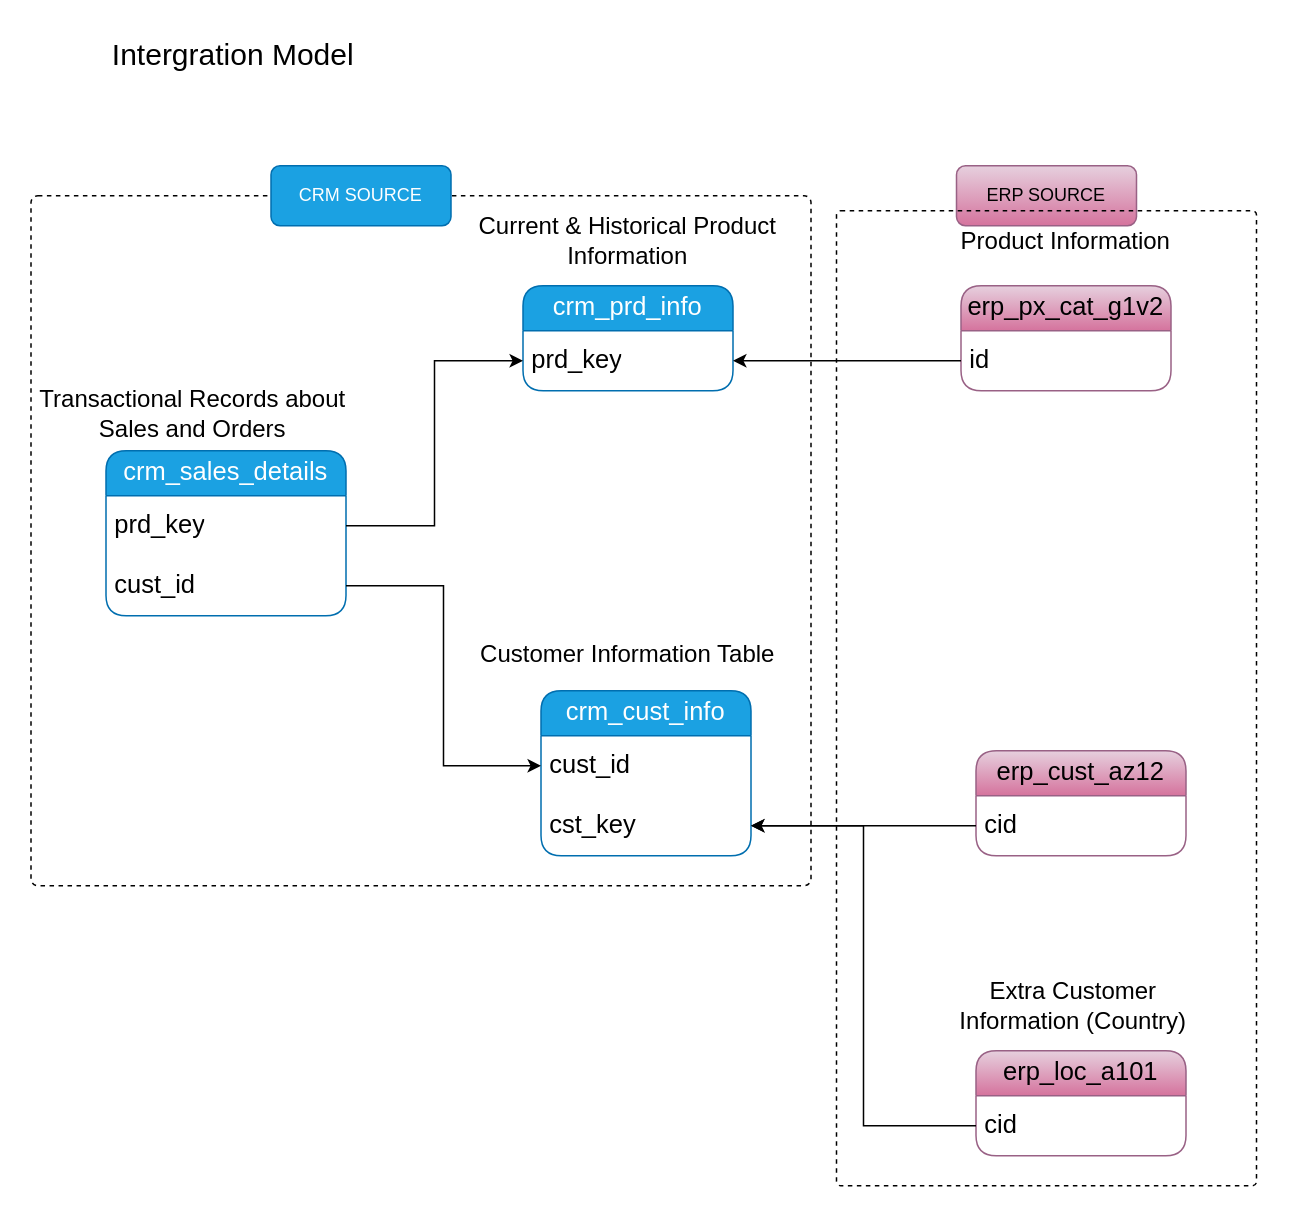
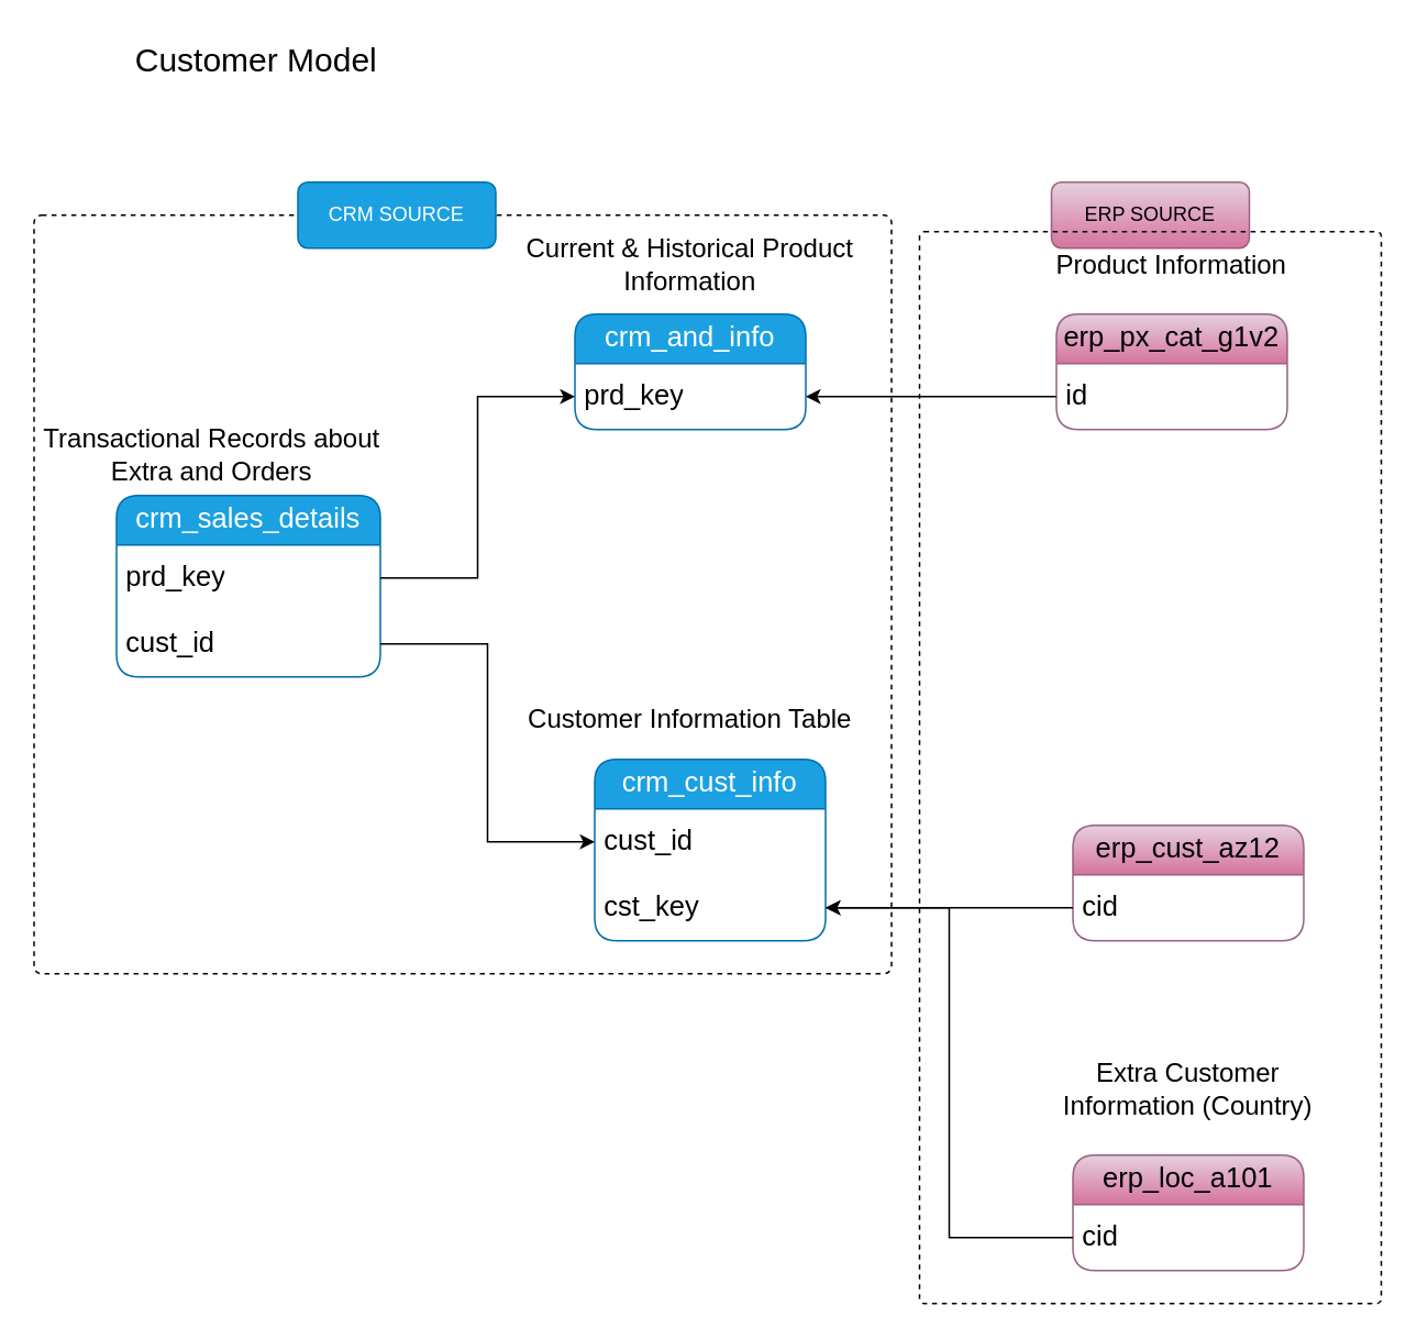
  <mxCell id="0" />
  <mxCell id="1" parent="0" />
- <mxCell id="2" value="&lt;font style=&quot;font-size: 20px;&quot;&gt;Intergration Model&lt;/font&gt;" style="text;html=1;align=center;verticalAlign=middle;whiteSpace=wrap;rounded=0;" vertex="1" parent="1"><mxGeometry x="60" y="20" width="190" height="30" as="geometry" /></mxCell>
+ <mxCell id="2" value="&lt;font style=&quot;font-size: 20px;&quot;&gt;Customer Model&lt;/font&gt;" style="text;html=1;align=center;verticalAlign=middle;whiteSpace=wrap;rounded=0;" vertex="1" parent="1"><mxGeometry x="60" y="20" width="190" height="30" as="geometry" /></mxCell>
  <mxCell id="3" value="crm_cust_info" style="swimlane;fontStyle=0;childLayout=stackLayout;horizontal=1;startSize=30;horizontalStack=0;resizeParent=1;resizeParentMax=0;resizeLast=0;collapsible=1;marginBottom=0;whiteSpace=wrap;html=1;rounded=1;fillColor=#1ba1e2;fontColor=#ffffff;strokeColor=#006EAF;fontSize=17;" vertex="1" parent="1"><mxGeometry x="360" y="460" width="140" height="110" as="geometry" /></mxCell>
  <mxCell id="4" value="cust_id" style="text;strokeColor=none;fillColor=none;align=left;verticalAlign=middle;spacingLeft=4;spacingRight=4;overflow=hidden;points=[[0,0.5],[1,0.5]];portConstraint=eastwest;rotatable=0;whiteSpace=wrap;html=1;fontSize=17;" vertex="1" parent="3"><mxGeometry y="30" width="140" height="40" as="geometry" /></mxCell>
  <mxCell id="5" value="cst_key" style="text;strokeColor=none;fillColor=none;align=left;verticalAlign=middle;spacingLeft=4;spacingRight=4;overflow=hidden;points=[[0,0.5],[1,0.5]];portConstraint=eastwest;rotatable=0;whiteSpace=wrap;html=1;fontSize=17;" vertex="1" parent="3"><mxGeometry y="70" width="140" height="40" as="geometry" /></mxCell>
  <mxCell id="6" value="&lt;font style=&quot;font-size: 16px;&quot;&gt;Customer Information Table&lt;/font&gt;" style="text;html=1;align=center;verticalAlign=middle;whiteSpace=wrap;rounded=0;" vertex="1" parent="1"><mxGeometry x="310" y="420" width="216" height="30" as="geometry" /></mxCell>
- <mxCell id="7" value="crm_prd_info" style="swimlane;fontStyle=0;childLayout=stackLayout;horizontal=1;startSize=30;horizontalStack=0;resizeParent=1;resizeParentMax=0;resizeLast=0;collapsible=1;marginBottom=0;whiteSpace=wrap;html=1;rounded=1;fillColor=#1ba1e2;fontColor=#ffffff;strokeColor=#006EAF;fontSize=17;" vertex="1" parent="1"><mxGeometry x="348" y="190" width="140" height="70" as="geometry" /></mxCell>
+ <mxCell id="7" value="crm_and_info" style="swimlane;fontStyle=0;childLayout=stackLayout;horizontal=1;startSize=30;horizontalStack=0;resizeParent=1;resizeParentMax=0;resizeLast=0;collapsible=1;marginBottom=0;whiteSpace=wrap;html=1;rounded=1;fillColor=#1ba1e2;fontColor=#ffffff;strokeColor=#006EAF;fontSize=17;" vertex="1" parent="1"><mxGeometry x="348" y="190" width="140" height="70" as="geometry" /></mxCell>
  <mxCell id="8" value="prd_key" style="text;strokeColor=none;fillColor=none;align=left;verticalAlign=middle;spacingLeft=4;spacingRight=4;overflow=hidden;points=[[0,0.5],[1,0.5]];portConstraint=eastwest;rotatable=0;whiteSpace=wrap;html=1;fontSize=17;" vertex="1" parent="7"><mxGeometry y="30" width="140" height="40" as="geometry" /></mxCell>
  <mxCell id="9" value="&lt;span style=&quot;font-size: 16px;&quot;&gt;Current &amp;amp; Historical Product Information&lt;/span&gt;" style="text;html=1;align=center;verticalAlign=middle;whiteSpace=wrap;rounded=0;" vertex="1" parent="1"><mxGeometry x="308" y="140" width="220" height="40" as="geometry" /></mxCell>
  <mxCell id="10" value="crm_sales_details" style="swimlane;fontStyle=0;childLayout=stackLayout;horizontal=1;startSize=30;horizontalStack=0;resizeParent=1;resizeParentMax=0;resizeLast=0;collapsible=1;marginBottom=0;whiteSpace=wrap;html=1;rounded=1;fillColor=#1ba1e2;fontColor=#ffffff;strokeColor=#006EAF;fontSize=17;" vertex="1" parent="1"><mxGeometry x="70" y="300" width="160" height="110" as="geometry" /></mxCell>
  <mxCell id="11" value="prd_key" style="text;strokeColor=none;fillColor=none;align=left;verticalAlign=middle;spacingLeft=4;spacingRight=4;overflow=hidden;points=[[0,0.5],[1,0.5]];portConstraint=eastwest;rotatable=0;whiteSpace=wrap;html=1;fontSize=17;" vertex="1" parent="10"><mxGeometry y="30" width="160" height="40" as="geometry" /></mxCell>
  <mxCell id="12" value="cust_id" style="text;strokeColor=none;fillColor=none;align=left;verticalAlign=middle;spacingLeft=4;spacingRight=4;overflow=hidden;points=[[0,0.5],[1,0.5]];portConstraint=eastwest;rotatable=0;whiteSpace=wrap;html=1;fontSize=17;" vertex="1" parent="10"><mxGeometry y="70" width="160" height="40" as="geometry" /></mxCell>
- <mxCell id="13" value="&lt;span style=&quot;font-size: 16px;&quot;&gt;Transactional Records about Sales and Orders&lt;/span&gt;" style="text;html=1;align=center;verticalAlign=middle;whiteSpace=wrap;rounded=0;" vertex="1" parent="1"><mxGeometry x="20" y="260" width="216" height="30" as="geometry" /></mxCell>
+ <mxCell id="13" value="&lt;span style=&quot;font-size: 16px;&quot;&gt;Transactional Records about Extra and Orders&lt;/span&gt;" style="text;html=1;align=center;verticalAlign=middle;whiteSpace=wrap;rounded=0;" vertex="1" parent="1"><mxGeometry x="20" y="260" width="216" height="30" as="geometry" /></mxCell>
  <mxCell id="14" style="edgeStyle=orthogonalEdgeStyle;rounded=0;orthogonalLoop=1;jettySize=auto;html=1;entryX=0;entryY=0.5;entryDx=0;entryDy=0;" edge="1" parent="1" source="12" target="4"><mxGeometry relative="1" as="geometry" /></mxCell>
  <mxCell id="15" style="edgeStyle=orthogonalEdgeStyle;rounded=0;orthogonalLoop=1;jettySize=auto;html=1;entryX=0;entryY=0.5;entryDx=0;entryDy=0;" edge="1" parent="1" source="11" target="8"><mxGeometry relative="1" as="geometry" /></mxCell>
  <mxCell id="16" value="erp_cust_az12" style="swimlane;fontStyle=0;childLayout=stackLayout;horizontal=1;startSize=30;horizontalStack=0;resizeParent=1;resizeParentMax=0;resizeLast=0;collapsible=1;marginBottom=0;whiteSpace=wrap;html=1;rounded=1;fillColor=#e6d0de;strokeColor=#996185;fontSize=17;gradientColor=#d5739d;" vertex="1" parent="1"><mxGeometry x="650" y="500" width="140" height="70" as="geometry" /></mxCell>
  <mxCell id="17" value="cid" style="text;strokeColor=none;fillColor=none;align=left;verticalAlign=middle;spacingLeft=4;spacingRight=4;overflow=hidden;points=[[0,0.5],[1,0.5]];portConstraint=eastwest;rotatable=0;whiteSpace=wrap;html=1;fontSize=17;" vertex="1" parent="16"><mxGeometry y="30" width="140" height="40" as="geometry" /></mxCell>
  <mxCell id="18" style="edgeStyle=orthogonalEdgeStyle;rounded=0;orthogonalLoop=1;jettySize=auto;html=1;entryX=1;entryY=0.5;entryDx=0;entryDy=0;" edge="1" parent="1" source="17" target="5"><mxGeometry relative="1" as="geometry" /></mxCell>
  <mxCell id="19" value="erp_loc_a101" style="swimlane;fontStyle=0;childLayout=stackLayout;horizontal=1;startSize=30;horizontalStack=0;resizeParent=1;resizeParentMax=0;resizeLast=0;collapsible=1;marginBottom=0;whiteSpace=wrap;html=1;rounded=1;fillColor=#e6d0de;strokeColor=#996185;fontSize=17;gradientColor=#d5739d;" vertex="1" parent="1"><mxGeometry x="650" y="700" width="140" height="70" as="geometry" /></mxCell>
  <mxCell id="20" value="cid" style="text;strokeColor=none;fillColor=none;align=left;verticalAlign=middle;spacingLeft=4;spacingRight=4;overflow=hidden;points=[[0,0.5],[1,0.5]];portConstraint=eastwest;rotatable=0;whiteSpace=wrap;html=1;fontSize=17;" vertex="1" parent="19"><mxGeometry y="30" width="140" height="40" as="geometry" /></mxCell>
- <mxCell id="21" value="&lt;font style=&quot;font-size: 16px;&quot;&gt;Extra Customer Information (Country)&lt;/font&gt;" style="text;html=1;align=center;verticalAlign=middle;whiteSpace=wrap;rounded=0;" vertex="1" parent="1"><mxGeometry x="625" y="650" width="180" height="40" as="geometry" /></mxCell>
+ <mxCell id="21" value="&lt;font style=&quot;font-size: 16px;&quot;&gt;Extra Customer Information (Country)&lt;/font&gt;" style="text;html=1;align=center;verticalAlign=middle;whiteSpace=wrap;rounded=0;" vertex="1" parent="1"><mxGeometry x="630" y="640" width="180" height="40" as="geometry" /></mxCell>
  <mxCell id="22" style="edgeStyle=orthogonalEdgeStyle;rounded=0;orthogonalLoop=1;jettySize=auto;html=1;entryX=1;entryY=0.5;entryDx=0;entryDy=0;" edge="1" parent="1" source="20" target="5"><mxGeometry relative="1" as="geometry" /></mxCell>
  <mxCell id="23" value="erp_px_cat_g1v2" style="swimlane;fontStyle=0;childLayout=stackLayout;horizontal=1;startSize=30;horizontalStack=0;resizeParent=1;resizeParentMax=0;resizeLast=0;collapsible=1;marginBottom=0;whiteSpace=wrap;html=1;rounded=1;fillColor=#e6d0de;strokeColor=#996185;fontSize=17;gradientColor=#d5739d;" vertex="1" parent="1"><mxGeometry x="640" y="190" width="140" height="70" as="geometry" /></mxCell>
  <mxCell id="24" value="id" style="text;strokeColor=none;fillColor=none;align=left;verticalAlign=middle;spacingLeft=4;spacingRight=4;overflow=hidden;points=[[0,0.5],[1,0.5]];portConstraint=eastwest;rotatable=0;whiteSpace=wrap;html=1;fontSize=17;" vertex="1" parent="23"><mxGeometry y="30" width="140" height="40" as="geometry" /></mxCell>
  <mxCell id="25" value="&lt;span style=&quot;font-size: 16px;&quot;&gt;Product Information&lt;/span&gt;" style="text;html=1;align=center;verticalAlign=middle;whiteSpace=wrap;rounded=0;" vertex="1" parent="1"><mxGeometry x="620" y="140" width="180" height="40" as="geometry" /></mxCell>
  <mxCell id="26" style="edgeStyle=orthogonalEdgeStyle;rounded=0;orthogonalLoop=1;jettySize=auto;html=1;entryX=1;entryY=0.5;entryDx=0;entryDy=0;" edge="1" parent="1" source="24" target="8"><mxGeometry relative="1" as="geometry" /></mxCell>
  <mxCell id="27" value="" style="rounded=1;whiteSpace=wrap;html=1;fillColor=none;dashed=1;arcSize=1;" vertex="1" parent="1"><mxGeometry x="20" y="130" width="520" height="460" as="geometry" /></mxCell>
  <mxCell id="28" value="CRM SOURCE" style="rounded=1;whiteSpace=wrap;html=1;fillColor=#1ba1e2;fontColor=#ffffff;strokeColor=#006EAF;" vertex="1" parent="1"><mxGeometry x="180" y="110" width="120" height="40" as="geometry" /></mxCell>
  <mxCell id="29" value="ERP SOURCE" style="rounded=1;whiteSpace=wrap;html=1;fillColor=#e6d0de;strokeColor=#996185;gradientColor=#d5739d;" vertex="1" parent="1"><mxGeometry x="637" y="110" width="120" height="40" as="geometry" /></mxCell>
  <mxCell id="30" value="" style="rounded=1;whiteSpace=wrap;html=1;fillColor=none;dashed=1;arcSize=1;" vertex="1" parent="1"><mxGeometry x="557" y="140" width="280" height="650" as="geometry" /></mxCell>
